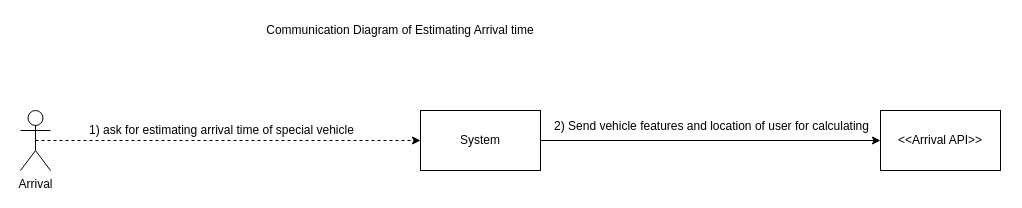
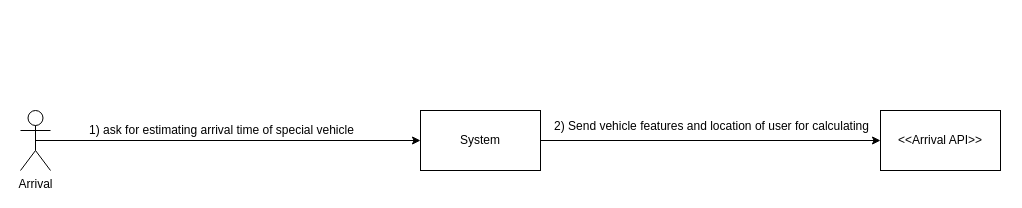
  <mxCell id="0" />
  <mxCell id="1" parent="0" />
- <mxCell id="2" style="edgeStyle=orthogonalEdgeStyle;rounded=0;orthogonalLoop=1;jettySize=auto;html=1;exitX=0.5;exitY=0.5;exitDx=0;exitDy=0;exitPerimeter=0;entryX=0;entryY=0.5;entryDx=0;entryDy=0;dashed=1;" edge="1" parent="1" source="4" target="7"><mxGeometry relative="1" as="geometry" /></mxCell>
+ <mxCell id="2" style="edgeStyle=orthogonalEdgeStyle;rounded=0;orthogonalLoop=1;jettySize=auto;html=1;exitX=0.5;exitY=0.5;exitDx=0;exitDy=0;exitPerimeter=0;entryX=0;entryY=0.5;entryDx=0;entryDy=0;" edge="1" parent="1" source="4" target="7"><mxGeometry relative="1" as="geometry" /></mxCell>
  <mxCell id="3" value="&lt;span&gt;1) ask for estimating arrival time of special vehicle&lt;/span&gt;&lt;br&gt;" style="text;html=1;resizable=0;points=[];align=center;verticalAlign=middle;labelBackgroundColor=#ffffff;" vertex="1" connectable="0" parent="2"><mxGeometry x="-0.273" y="1" relative="1" as="geometry"><mxPoint x="45" y="-10" as="offset" /></mxGeometry></mxCell>
  <mxCell id="4" value="Arrival&lt;br&gt;&lt;br&gt;" style="shape=umlActor;verticalLabelPosition=bottom;labelBackgroundColor=#ffffff;verticalAlign=top;html=1;outlineConnect=0;" vertex="1" parent="1"><mxGeometry x="20" y="110" width="30" height="60" as="geometry" /></mxCell>
  <mxCell id="5" style="edgeStyle=orthogonalEdgeStyle;rounded=0;orthogonalLoop=1;jettySize=auto;html=1;exitX=1;exitY=0.5;exitDx=0;exitDy=0;entryX=0;entryY=0.5;entryDx=0;entryDy=0;" edge="1" parent="1" source="7" target="8"><mxGeometry relative="1" as="geometry" /></mxCell>
  <mxCell id="6" value="&lt;span&gt;2) Send vehicle features and location&amp;nbsp;&lt;/span&gt;&lt;span&gt;of user for calculating&lt;/span&gt;&lt;br&gt;" style="text;html=1;resizable=0;points=[];align=center;verticalAlign=middle;labelBackgroundColor=#ffffff;" vertex="1" connectable="0" parent="5"><mxGeometry x="-0.176" y="-2" relative="1" as="geometry"><mxPoint x="30" y="-17" as="offset" /></mxGeometry></mxCell>
  <mxCell id="7" value="System" style="rounded=0;whiteSpace=wrap;html=1;" vertex="1" parent="1"><mxGeometry x="420" y="110" width="120" height="60" as="geometry" /></mxCell>
  <mxCell id="8" value="&amp;lt;&amp;lt;Arrival API&amp;gt;&amp;gt;" style="rounded=0;whiteSpace=wrap;html=1;" vertex="1" parent="1"><mxGeometry x="880" y="110" width="120" height="60" as="geometry" /></mxCell>
- <mxCell id="9" value="Communication Diagram of Estimating Arrival time" style="text;html=1;strokeColor=none;fillColor=none;align=center;verticalAlign=middle;whiteSpace=wrap;rounded=0;" vertex="1" parent="1"><mxGeometry x="180" y="20" width="440" height="20" as="geometry" /></mxCell>
